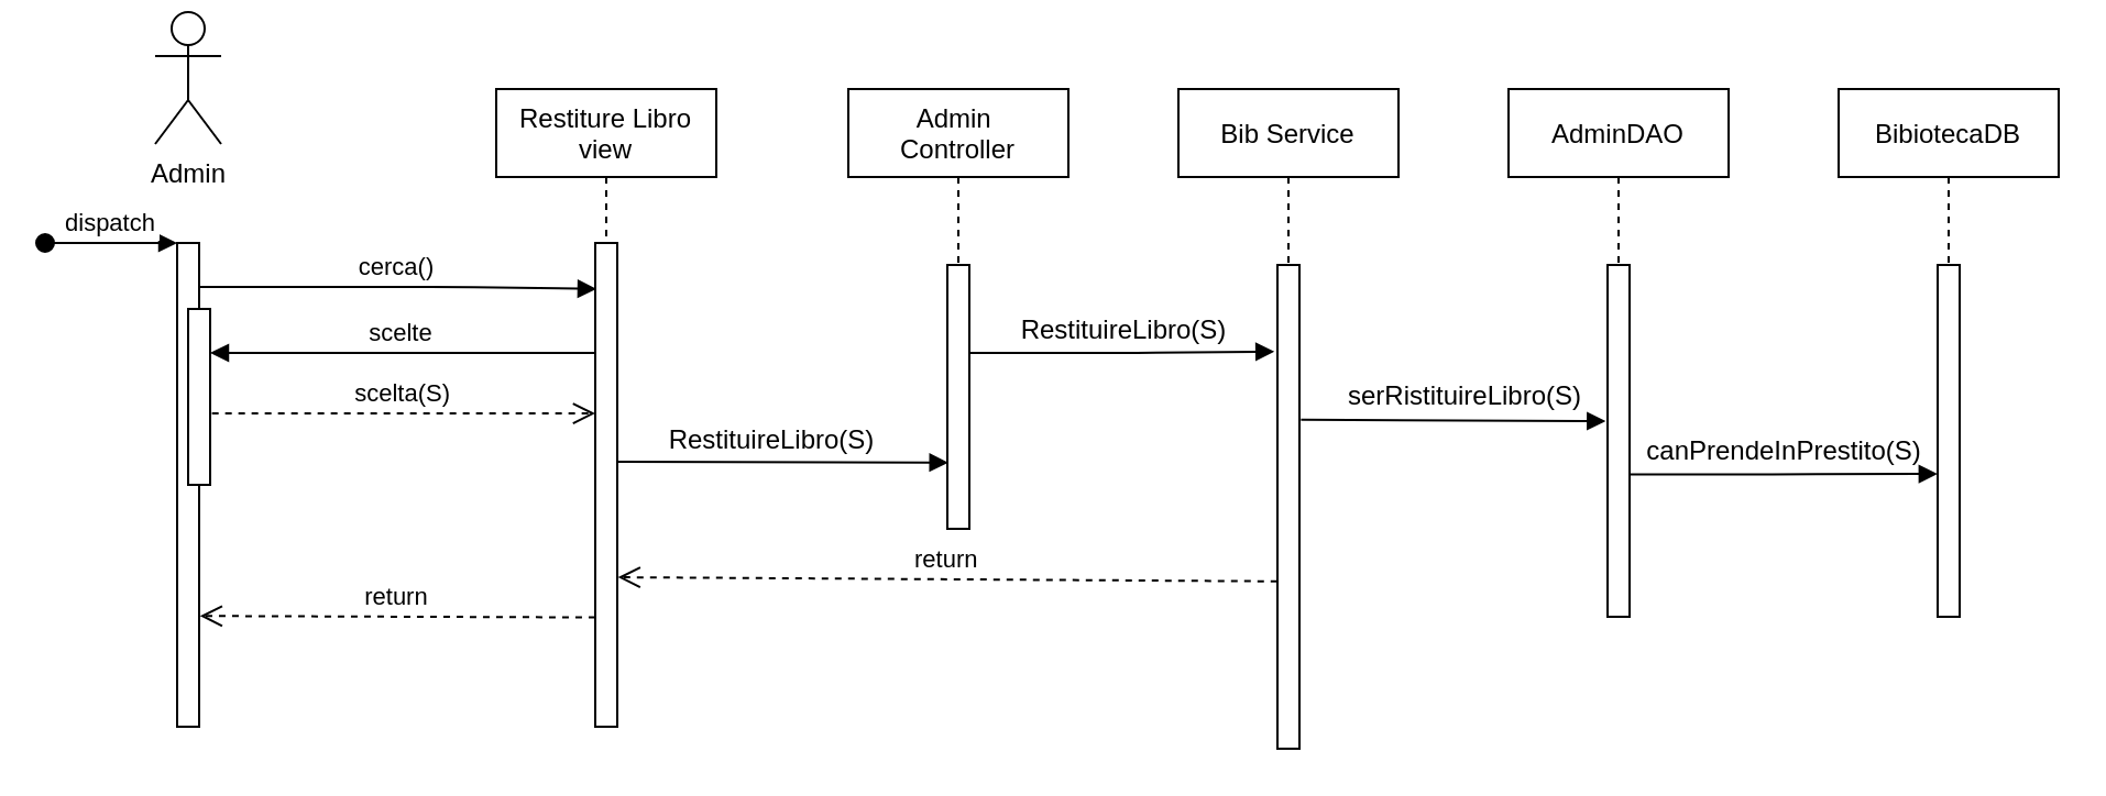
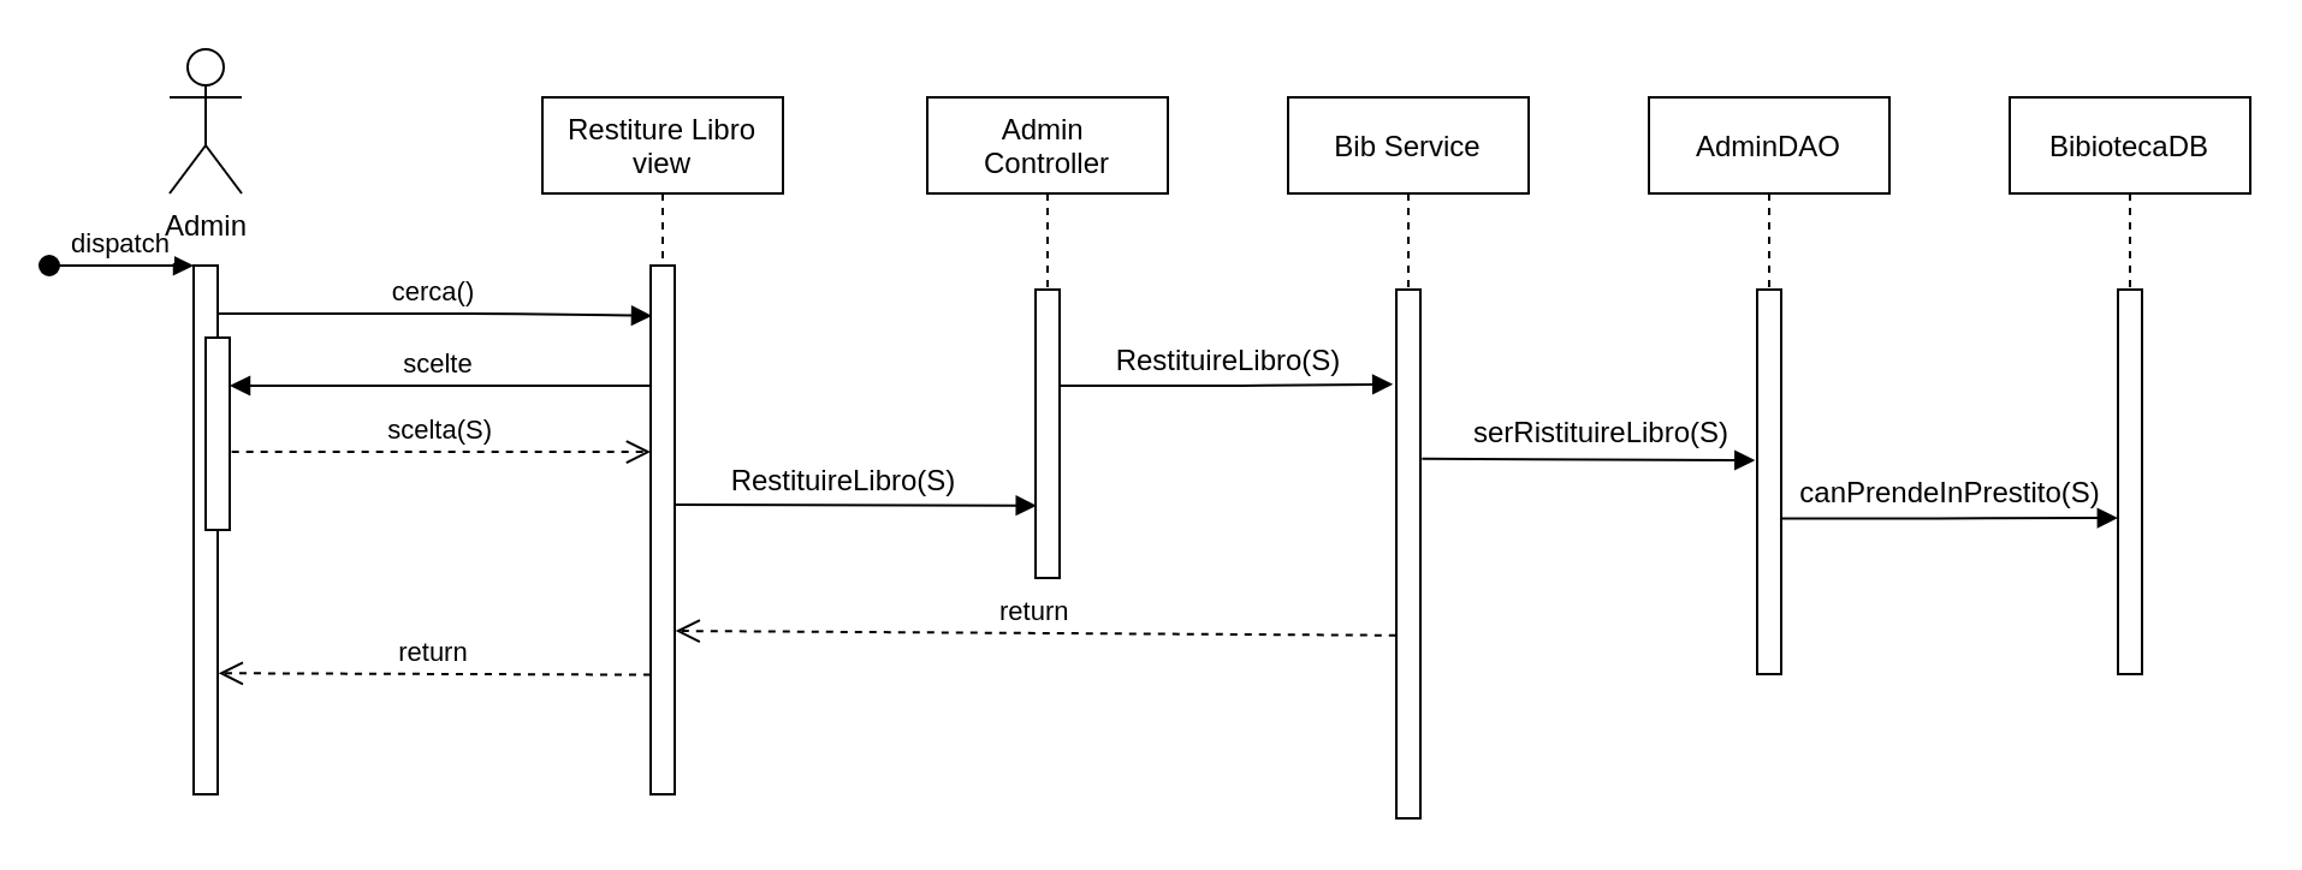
  <mxCell id="0" />
  <mxCell id="1" parent="0" />
  <mxCell id="2" value="Restiture Libro&#10;view" style="shape=umlLifeline;perimeter=lifelinePerimeter;container=0;collapsible=0;recursiveResize=0;rounded=0;shadow=0;strokeWidth=1;" parent="1" vertex="1"><mxGeometry x="225" y="40" width="100" height="200" as="geometry" /></mxCell>
  <mxCell id="3" value="cerca()" style="verticalAlign=bottom;endArrow=block;shadow=0;strokeWidth=1;entryX=0.05;entryY=0.095;entryDx=0;entryDy=0;entryPerimeter=0;" parent="1" source="6" target="10" edge="1"><mxGeometry relative="1" as="geometry"><mxPoint x="190" y="120" as="sourcePoint" /><Array as="points"><mxPoint x="205" y="130" /></Array></mxGeometry></mxCell>
  <mxCell id="4" value="scelte" style="verticalAlign=bottom;endArrow=block;shadow=0;strokeWidth=1;" parent="1" source="10" target="8" edge="1"><mxGeometry relative="1" as="geometry"><mxPoint x="155" y="160" as="sourcePoint" /><Array as="points"><mxPoint x="175" y="160" /></Array></mxGeometry></mxCell>
  <mxCell id="5" value="scelta(S)" style="verticalAlign=bottom;endArrow=open;dashed=1;endSize=8;exitX=1.083;exitY=0.594;shadow=0;strokeWidth=1;exitDx=0;exitDy=0;exitPerimeter=0;" parent="1" source="8" target="10" edge="1"><mxGeometry relative="1" as="geometry"><mxPoint x="255" y="188" as="targetPoint" /></mxGeometry></mxCell>
  <mxCell id="6" value="" style="points=[];perimeter=orthogonalPerimeter;rounded=0;shadow=0;strokeWidth=1;" parent="1" vertex="1"><mxGeometry x="80" y="110" width="10" height="220" as="geometry" /></mxCell>
  <mxCell id="7" value="dispatch" style="verticalAlign=bottom;startArrow=oval;endArrow=block;startSize=8;shadow=0;strokeWidth=1;" parent="1" target="6" edge="1"><mxGeometry relative="1" as="geometry"><mxPoint x="20" y="110" as="sourcePoint" /></mxGeometry></mxCell>
  <mxCell id="8" value="" style="points=[];perimeter=orthogonalPerimeter;rounded=0;shadow=0;strokeWidth=1;" parent="1" vertex="1"><mxGeometry x="85" y="140" width="10" height="80" as="geometry" /></mxCell>
- <mxCell id="9" value="Admin" style="shape=umlActor;verticalLabelPosition=bottom;verticalAlign=top;html=1;outlineConnect=0;" parent="1" vertex="1"><mxGeometry x="70" y="5" width="30" height="60" as="geometry" /></mxCell>
+ <mxCell id="9" value="Admin" style="shape=umlActor;verticalLabelPosition=bottom;verticalAlign=top;html=1;outlineConnect=0;" parent="1" vertex="1"><mxGeometry x="70" y="20" width="30" height="60" as="geometry" /></mxCell>
  <mxCell id="10" value="" style="points=[];perimeter=orthogonalPerimeter;rounded=0;shadow=0;strokeWidth=1;" parent="1" vertex="1"><mxGeometry x="270" y="110" width="10" height="220" as="geometry" /></mxCell>
  <mxCell id="11" value="Admin &#10;Controller" style="shape=umlLifeline;perimeter=lifelinePerimeter;container=0;collapsible=0;recursiveResize=0;rounded=0;shadow=0;strokeWidth=1;" parent="1" vertex="1"><mxGeometry x="385" y="40" width="100" height="200" as="geometry" /></mxCell>
  <mxCell id="12" value="" style="points=[];perimeter=orthogonalPerimeter;rounded=0;shadow=0;strokeWidth=1;" parent="1" vertex="1"><mxGeometry x="430" y="120" width="10" height="120" as="geometry" /></mxCell>
  <mxCell id="13" value="" style="verticalAlign=bottom;endArrow=block;shadow=0;strokeWidth=1;exitX=1.021;exitY=0.452;exitDx=0;exitDy=0;exitPerimeter=0;entryX=0.036;entryY=0.749;entryDx=0;entryDy=0;entryPerimeter=0;" parent="1" source="10" target="12" edge="1"><mxGeometry relative="1" as="geometry"><mxPoint x="280" y="210" as="sourcePoint" /><mxPoint x="425" y="210" as="targetPoint" /></mxGeometry></mxCell>
  <mxCell id="14" value="RestituireLibro(S)" style="text;html=1;align=center;verticalAlign=middle;resizable=0;points=[];autosize=1;strokeColor=none;fillColor=none;" parent="1" vertex="1"><mxGeometry x="290" y="185" width="120" height="30" as="geometry" /></mxCell>
  <mxCell id="15" value="Bib Service" style="shape=umlLifeline;perimeter=lifelinePerimeter;container=0;collapsible=0;recursiveResize=0;rounded=0;shadow=0;strokeWidth=1;" parent="1" vertex="1"><mxGeometry x="535" y="40" width="100" height="230" as="geometry" /></mxCell>
  <mxCell id="16" value="" style="points=[];perimeter=orthogonalPerimeter;rounded=0;shadow=0;strokeWidth=1;" parent="1" vertex="1"><mxGeometry x="580" y="120" width="10" height="220" as="geometry" /></mxCell>
  <mxCell id="17" value="AdminDAO" style="shape=umlLifeline;perimeter=lifelinePerimeter;container=0;collapsible=0;recursiveResize=0;rounded=0;shadow=0;strokeWidth=1;" parent="1" vertex="1"><mxGeometry x="685" y="40" width="100" height="240" as="geometry" /></mxCell>
  <mxCell id="18" value="" style="points=[];perimeter=orthogonalPerimeter;rounded=0;shadow=0;strokeWidth=1;" parent="1" vertex="1"><mxGeometry x="730" y="120" width="10" height="160" as="geometry" /></mxCell>
  <mxCell id="19" value="RestituireLibro(S)" style="text;html=1;align=center;verticalAlign=middle;resizable=0;points=[];autosize=1;strokeColor=none;fillColor=none;" parent="1" vertex="1"><mxGeometry x="450" y="135" width="120" height="30" as="geometry" /></mxCell>
  <mxCell id="20" value="" style="verticalAlign=bottom;endArrow=block;shadow=0;strokeWidth=1;entryX=-0.142;entryY=0.179;entryDx=0;entryDy=0;entryPerimeter=0;" parent="1" source="12" target="16" edge="1"><mxGeometry relative="1" as="geometry"><mxPoint x="440" y="230" as="sourcePoint" /><mxPoint x="575" y="160" as="targetPoint" /><Array as="points"><mxPoint x="515" y="160" /></Array></mxGeometry></mxCell>
  <mxCell id="21" value="" style="verticalAlign=bottom;endArrow=block;shadow=0;strokeWidth=1;entryX=-0.085;entryY=0.444;entryDx=0;entryDy=0;entryPerimeter=0;exitX=1.069;exitY=0.32;exitDx=0;exitDy=0;exitPerimeter=0;" parent="1" source="16" target="18" edge="1"><mxGeometry relative="1" as="geometry"><mxPoint x="590" y="260" as="sourcePoint" /><mxPoint x="665" y="260" as="targetPoint" /></mxGeometry></mxCell>
  <mxCell id="22" value="serRistituireLibro(S)" style="text;html=1;align=center;verticalAlign=middle;resizable=0;points=[];autosize=1;strokeColor=none;fillColor=none;" parent="1" vertex="1"><mxGeometry x="600" y="165" width="130" height="30" as="geometry" /></mxCell>
  <mxCell id="23" value="return" style="verticalAlign=bottom;endArrow=open;dashed=1;endSize=8;shadow=0;strokeWidth=1;entryX=1.033;entryY=0.691;entryDx=0;entryDy=0;entryPerimeter=0;exitX=-0.011;exitY=0.654;exitDx=0;exitDy=0;exitPerimeter=0;" parent="1" source="16" target="10" edge="1"><mxGeometry relative="1" as="geometry"><mxPoint x="190" y="196" as="targetPoint" /><mxPoint x="575" y="290" as="sourcePoint" /><Array as="points" /></mxGeometry></mxCell>
  <mxCell id="24" value="BibiotecaDB" style="shape=umlLifeline;perimeter=lifelinePerimeter;container=0;collapsible=0;recursiveResize=0;rounded=0;shadow=0;strokeWidth=1;" parent="1" vertex="1"><mxGeometry x="835" y="40" width="100" height="230" as="geometry" /></mxCell>
  <mxCell id="25" value="" style="points=[];perimeter=orthogonalPerimeter;rounded=0;shadow=0;strokeWidth=1;" parent="1" vertex="1"><mxGeometry x="880" y="120" width="10" height="160" as="geometry" /></mxCell>
  <mxCell id="26" value="canPrendeInPrestito(S)" style="text;html=1;align=center;verticalAlign=middle;resizable=0;points=[];autosize=1;strokeColor=none;fillColor=none;" parent="1" vertex="1"><mxGeometry x="735" y="190" width="150" height="30" as="geometry" /></mxCell>
  <mxCell id="27" value="" style="verticalAlign=bottom;endArrow=block;shadow=0;strokeWidth=1;entryX=-0.008;entryY=0.199;entryDx=0;entryDy=0;entryPerimeter=0;" parent="1" edge="1"><mxGeometry relative="1" as="geometry"><mxPoint x="740" y="215.2" as="sourcePoint" /><mxPoint x="879.92" y="215" as="targetPoint" /><Array as="points"><mxPoint x="815" y="215.2" /></Array></mxGeometry></mxCell>
  <mxCell id="28" value="return" style="verticalAlign=bottom;endArrow=open;dashed=1;endSize=8;shadow=0;strokeWidth=1;entryX=1.037;entryY=0.771;entryDx=0;entryDy=0;entryPerimeter=0;exitX=-0.002;exitY=0.774;exitDx=0;exitDy=0;exitPerimeter=0;" parent="1" source="10" target="6" edge="1"><mxGeometry relative="1" as="geometry"><mxPoint x="90" y="278.14" as="targetPoint" /><mxPoint x="265" y="278" as="sourcePoint" /><Array as="points" /></mxGeometry></mxCell>
